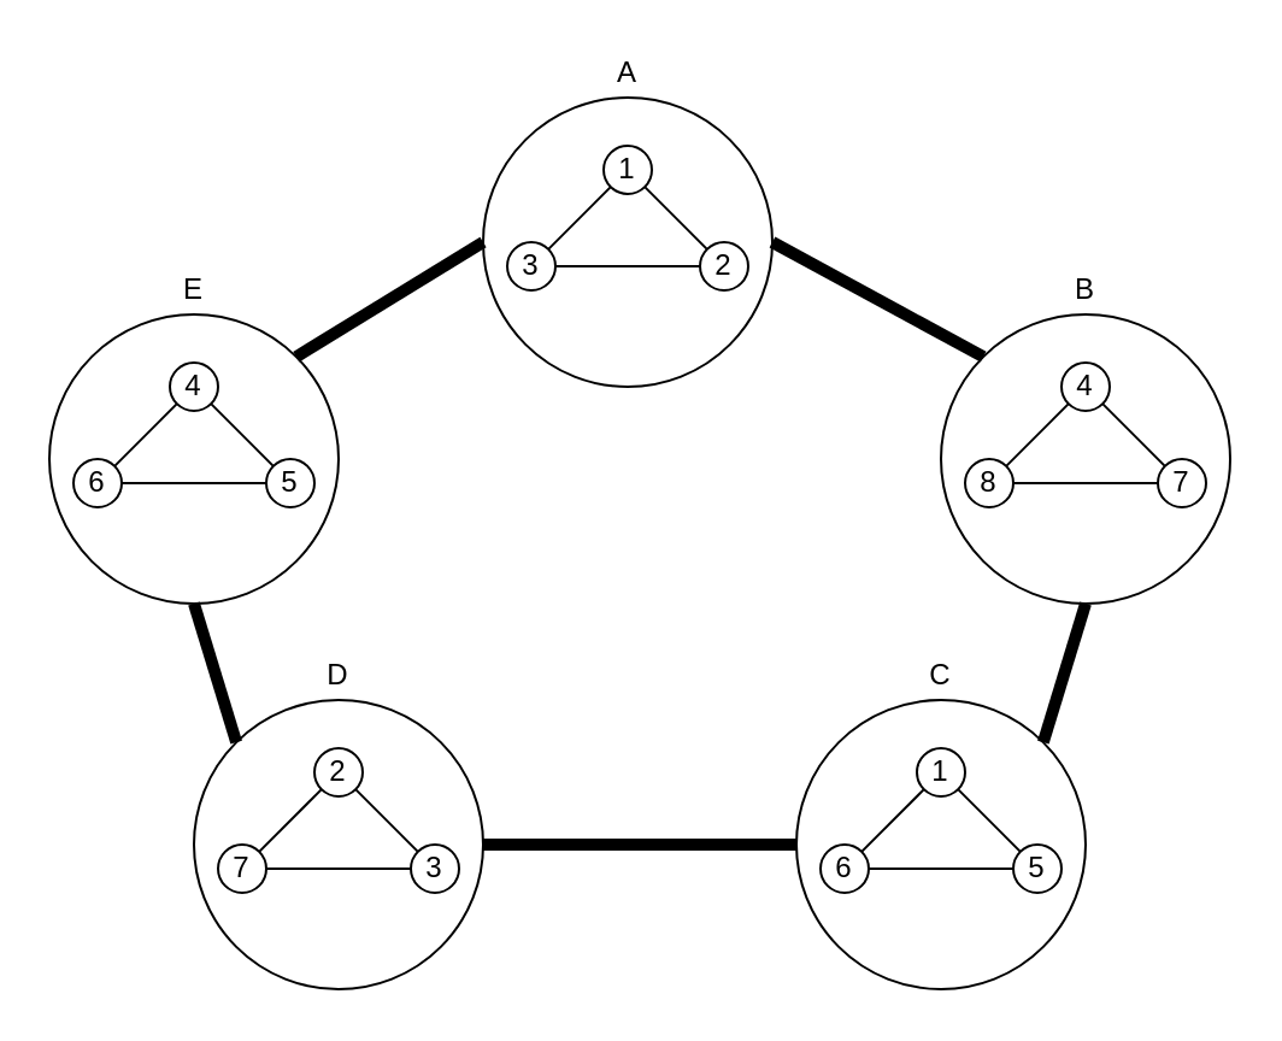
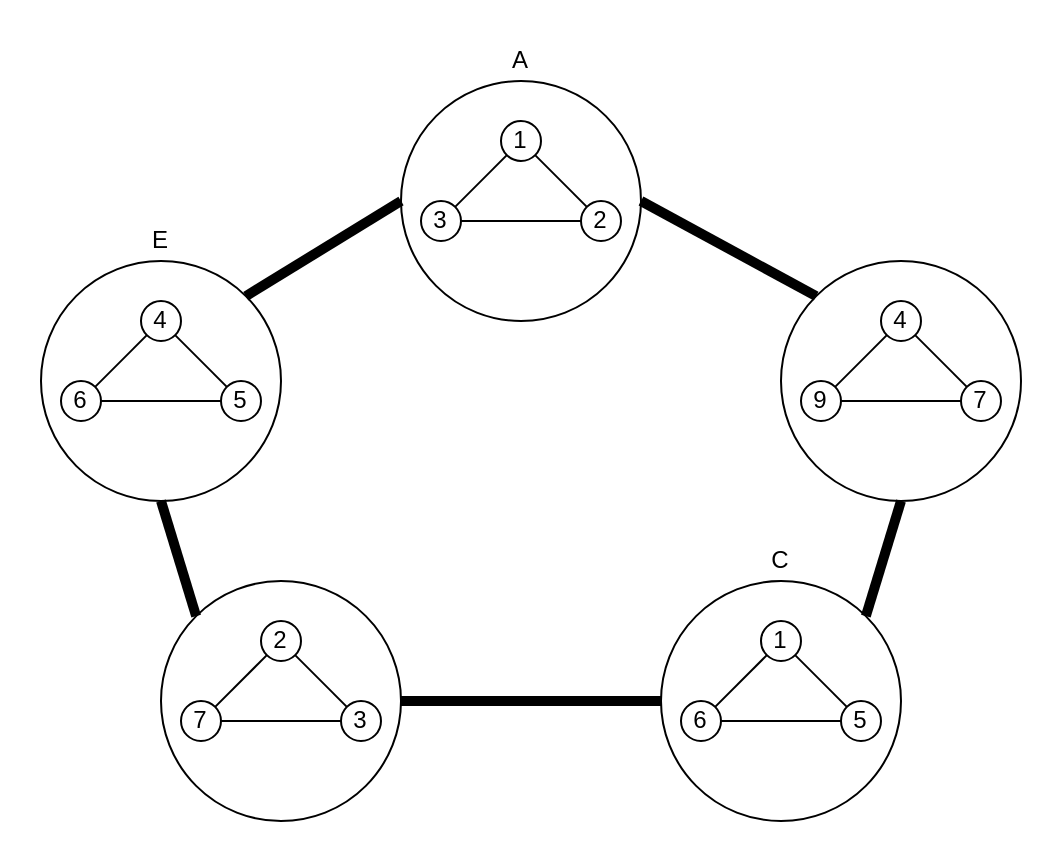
  <mxCell id="0" />
  <mxCell id="1" parent="0" />
  <mxCell id="2" style="edgeStyle=none;rounded=0;orthogonalLoop=1;jettySize=auto;html=1;exitX=1;exitY=0.5;exitDx=0;exitDy=0;entryX=0;entryY=0;entryDx=0;entryDy=0;endArrow=none;endFill=0;strokeWidth=5;" edge="1" parent="1" source="3"><mxGeometry relative="1" as="geometry"><mxPoint x="407.574" y="147.574" as="targetPoint" /></mxGeometry></mxCell>
  <mxCell id="3" value="" style="ellipse;whiteSpace=wrap;html=1;aspect=fixed;fillColor=none;" vertex="1" parent="1"><mxGeometry x="200" y="40" width="120" height="120" as="geometry" /></mxCell>
  <mxCell id="4" style="rounded=0;orthogonalLoop=1;jettySize=auto;html=1;exitX=0;exitY=1;exitDx=0;exitDy=0;entryX=1;entryY=0;entryDx=0;entryDy=0;endArrow=none;endFill=0;" edge="1" parent="1" source="6" target="8"><mxGeometry relative="1" as="geometry" /></mxCell>
  <mxCell id="5" style="edgeStyle=none;rounded=0;orthogonalLoop=1;jettySize=auto;html=1;exitX=1;exitY=1;exitDx=0;exitDy=0;entryX=0;entryY=0;entryDx=0;entryDy=0;endArrow=none;endFill=0;" edge="1" parent="1" source="6" target="9"><mxGeometry relative="1" as="geometry" /></mxCell>
  <mxCell id="6" value="1" style="ellipse;whiteSpace=wrap;html=1;aspect=fixed;" vertex="1" parent="1"><mxGeometry x="250" y="60" width="20" height="20" as="geometry" /></mxCell>
  <mxCell id="7" style="edgeStyle=none;rounded=0;orthogonalLoop=1;jettySize=auto;html=1;exitX=1;exitY=0.5;exitDx=0;exitDy=0;entryX=0;entryY=0.5;entryDx=0;entryDy=0;endArrow=none;endFill=0;" edge="1" parent="1" source="8" target="9"><mxGeometry relative="1" as="geometry" /></mxCell>
  <mxCell id="8" value="3" style="ellipse;whiteSpace=wrap;html=1;aspect=fixed;" vertex="1" parent="1"><mxGeometry x="210" y="100" width="20" height="20" as="geometry" /></mxCell>
  <mxCell id="9" value="2" style="ellipse;whiteSpace=wrap;html=1;aspect=fixed;" vertex="1" parent="1"><mxGeometry x="290" y="100" width="20" height="20" as="geometry" /></mxCell>
  <mxCell id="10" style="edgeStyle=none;rounded=0;orthogonalLoop=1;jettySize=auto;html=1;exitX=0;exitY=0;exitDx=0;exitDy=0;entryX=0.5;entryY=1;entryDx=0;entryDy=0;endArrow=none;endFill=0;strokeWidth=5;" edge="1" parent="1" source="12"><mxGeometry relative="1" as="geometry"><mxPoint x="80" y="250" as="targetPoint" /></mxGeometry></mxCell>
  <mxCell id="11" style="edgeStyle=none;rounded=0;orthogonalLoop=1;jettySize=auto;html=1;exitX=1;exitY=0.5;exitDx=0;exitDy=0;entryX=0;entryY=0.5;entryDx=0;entryDy=0;endArrow=none;endFill=0;strokeWidth=5;" edge="1" parent="1" source="12" target="19"><mxGeometry relative="1" as="geometry" /></mxCell>
  <mxCell id="12" value="" style="ellipse;whiteSpace=wrap;html=1;aspect=fixed;fillColor=none;" vertex="1" parent="1"><mxGeometry x="80" y="290" width="120" height="120" as="geometry" /></mxCell>
  <mxCell id="13" style="rounded=0;orthogonalLoop=1;jettySize=auto;html=1;exitX=0;exitY=1;exitDx=0;exitDy=0;entryX=1;entryY=0;entryDx=0;entryDy=0;endArrow=none;endFill=0;" edge="1" parent="1" source="15" target="17"><mxGeometry relative="1" as="geometry" /></mxCell>
  <mxCell id="14" style="edgeStyle=none;rounded=0;orthogonalLoop=1;jettySize=auto;html=1;exitX=1;exitY=1;exitDx=0;exitDy=0;entryX=0;entryY=0;entryDx=0;entryDy=0;endArrow=none;endFill=0;" edge="1" parent="1" source="15" target="18"><mxGeometry relative="1" as="geometry" /></mxCell>
  <mxCell id="15" value="2" style="ellipse;whiteSpace=wrap;html=1;aspect=fixed;" vertex="1" parent="1"><mxGeometry x="130" y="310" width="20" height="20" as="geometry" /></mxCell>
  <mxCell id="16" style="edgeStyle=none;rounded=0;orthogonalLoop=1;jettySize=auto;html=1;exitX=1;exitY=0.5;exitDx=0;exitDy=0;entryX=0;entryY=0.5;entryDx=0;entryDy=0;endArrow=none;endFill=0;" edge="1" parent="1" source="17" target="18"><mxGeometry relative="1" as="geometry" /></mxCell>
  <mxCell id="17" value="7" style="ellipse;whiteSpace=wrap;html=1;aspect=fixed;" vertex="1" parent="1"><mxGeometry x="90" y="350" width="20" height="20" as="geometry" /></mxCell>
  <mxCell id="18" value="3" style="ellipse;whiteSpace=wrap;html=1;aspect=fixed;" vertex="1" parent="1"><mxGeometry x="170" y="350" width="20" height="20" as="geometry" /></mxCell>
  <mxCell id="19" value="" style="ellipse;whiteSpace=wrap;html=1;aspect=fixed;fillColor=none;" vertex="1" parent="1"><mxGeometry x="330" y="290" width="120" height="120" as="geometry" /></mxCell>
  <mxCell id="20" style="rounded=0;orthogonalLoop=1;jettySize=auto;html=1;exitX=0;exitY=1;exitDx=0;exitDy=0;entryX=1;entryY=0;entryDx=0;entryDy=0;endArrow=none;endFill=0;" edge="1" parent="1" source="22" target="24"><mxGeometry relative="1" as="geometry" /></mxCell>
  <mxCell id="21" style="edgeStyle=none;rounded=0;orthogonalLoop=1;jettySize=auto;html=1;exitX=1;exitY=1;exitDx=0;exitDy=0;entryX=0;entryY=0;entryDx=0;entryDy=0;endArrow=none;endFill=0;" edge="1" parent="1" source="22" target="25"><mxGeometry relative="1" as="geometry" /></mxCell>
  <mxCell id="22" value="1" style="ellipse;whiteSpace=wrap;html=1;aspect=fixed;" vertex="1" parent="1"><mxGeometry x="380" y="310" width="20" height="20" as="geometry" /></mxCell>
  <mxCell id="23" style="edgeStyle=none;rounded=0;orthogonalLoop=1;jettySize=auto;html=1;exitX=1;exitY=0.5;exitDx=0;exitDy=0;entryX=0;entryY=0.5;entryDx=0;entryDy=0;endArrow=none;endFill=0;" edge="1" parent="1" source="24" target="25"><mxGeometry relative="1" as="geometry" /></mxCell>
  <mxCell id="24" value="6" style="ellipse;whiteSpace=wrap;html=1;aspect=fixed;" vertex="1" parent="1"><mxGeometry x="340" y="350" width="20" height="20" as="geometry" /></mxCell>
  <mxCell id="25" value="5" style="ellipse;whiteSpace=wrap;html=1;aspect=fixed;" vertex="1" parent="1"><mxGeometry x="420" y="350" width="20" height="20" as="geometry" /></mxCell>
  <mxCell id="26" style="edgeStyle=none;rounded=0;orthogonalLoop=1;jettySize=auto;html=1;exitX=1;exitY=0;exitDx=0;exitDy=0;entryX=0;entryY=0.5;entryDx=0;entryDy=0;endArrow=none;endFill=0;strokeWidth=5;" edge="1" parent="1" target="3"><mxGeometry relative="1" as="geometry"><mxPoint x="122.426" y="147.574" as="sourcePoint" /></mxGeometry></mxCell>
  <mxCell id="27" style="edgeStyle=none;rounded=0;orthogonalLoop=1;jettySize=auto;html=1;exitX=0.5;exitY=1;exitDx=0;exitDy=0;entryX=1;entryY=0;entryDx=0;entryDy=0;endArrow=none;endFill=0;strokeWidth=5;" edge="1" parent="1" target="19"><mxGeometry relative="1" as="geometry"><mxPoint x="450" y="250" as="sourcePoint" /></mxGeometry></mxCell>
  <mxCell id="28" value="A" style="text;html=1;strokeColor=none;fillColor=none;align=center;verticalAlign=middle;whiteSpace=wrap;rounded=0;" vertex="1" parent="1"><mxGeometry x="240" y="20" width="40" height="20" as="geometry" /></mxCell>
  <mxCell id="29" value="C" style="text;html=1;strokeColor=none;fillColor=none;align=center;verticalAlign=middle;whiteSpace=wrap;rounded=0;" vertex="1" parent="1"><mxGeometry x="370" y="270" width="40" height="20" as="geometry" /></mxCell>
- <mxCell id="30" value="D" style="text;html=1;strokeColor=none;fillColor=none;align=center;verticalAlign=middle;whiteSpace=wrap;rounded=0;" vertex="1" parent="1"><mxGeometry x="120" y="270" width="40" height="20" as="geometry" /></mxCell>
  <mxCell id="31" value="E" style="text;html=1;strokeColor=none;fillColor=none;align=center;verticalAlign=middle;whiteSpace=wrap;rounded=0;" vertex="1" parent="1"><mxGeometry x="60" y="110" width="40" height="20" as="geometry" /></mxCell>
  <mxCell id="32" value="" style="ellipse;whiteSpace=wrap;html=1;aspect=fixed;fillColor=none;" vertex="1" parent="1"><mxGeometry x="20" y="130" width="120" height="120" as="geometry" /></mxCell>
  <mxCell id="33" style="rounded=0;orthogonalLoop=1;jettySize=auto;html=1;exitX=0;exitY=1;exitDx=0;exitDy=0;entryX=1;entryY=0;entryDx=0;entryDy=0;endArrow=none;endFill=0;" edge="1" parent="1" source="35" target="37"><mxGeometry relative="1" as="geometry" /></mxCell>
  <mxCell id="34" style="edgeStyle=none;rounded=0;orthogonalLoop=1;jettySize=auto;html=1;exitX=1;exitY=1;exitDx=0;exitDy=0;entryX=0;entryY=0;entryDx=0;entryDy=0;endArrow=none;endFill=0;" edge="1" parent="1" source="35" target="38"><mxGeometry relative="1" as="geometry" /></mxCell>
  <mxCell id="35" value="4" style="ellipse;whiteSpace=wrap;html=1;aspect=fixed;" vertex="1" parent="1"><mxGeometry x="70" y="150" width="20" height="20" as="geometry" /></mxCell>
  <mxCell id="36" style="edgeStyle=none;rounded=0;orthogonalLoop=1;jettySize=auto;html=1;exitX=1;exitY=0.5;exitDx=0;exitDy=0;entryX=0;entryY=0.5;entryDx=0;entryDy=0;endArrow=none;endFill=0;" edge="1" parent="1" source="37" target="38"><mxGeometry relative="1" as="geometry" /></mxCell>
  <mxCell id="37" value="6" style="ellipse;whiteSpace=wrap;html=1;aspect=fixed;" vertex="1" parent="1"><mxGeometry x="30" y="190" width="20" height="20" as="geometry" /></mxCell>
  <mxCell id="38" value="5" style="ellipse;whiteSpace=wrap;html=1;aspect=fixed;" vertex="1" parent="1"><mxGeometry x="110" y="190" width="20" height="20" as="geometry" /></mxCell>
  <mxCell id="39" value="" style="ellipse;whiteSpace=wrap;html=1;aspect=fixed;fillColor=none;" vertex="1" parent="1"><mxGeometry x="390" y="130" width="120" height="120" as="geometry" /></mxCell>
  <mxCell id="40" style="rounded=0;orthogonalLoop=1;jettySize=auto;html=1;exitX=0;exitY=1;exitDx=0;exitDy=0;entryX=1;entryY=0;entryDx=0;entryDy=0;endArrow=none;endFill=0;" edge="1" parent="1" source="42" target="44"><mxGeometry relative="1" as="geometry" /></mxCell>
  <mxCell id="41" style="edgeStyle=none;rounded=0;orthogonalLoop=1;jettySize=auto;html=1;exitX=1;exitY=1;exitDx=0;exitDy=0;entryX=0;entryY=0;entryDx=0;entryDy=0;endArrow=none;endFill=0;" edge="1" parent="1" source="42" target="45"><mxGeometry relative="1" as="geometry" /></mxCell>
  <mxCell id="42" value="4" style="ellipse;whiteSpace=wrap;html=1;aspect=fixed;" vertex="1" parent="1"><mxGeometry x="440" y="150" width="20" height="20" as="geometry" /></mxCell>
  <mxCell id="43" style="edgeStyle=none;rounded=0;orthogonalLoop=1;jettySize=auto;html=1;exitX=1;exitY=0.5;exitDx=0;exitDy=0;entryX=0;entryY=0.5;entryDx=0;entryDy=0;endArrow=none;endFill=0;" edge="1" parent="1" source="44" target="45"><mxGeometry relative="1" as="geometry" /></mxCell>
- <mxCell id="44" value="8" style="ellipse;whiteSpace=wrap;html=1;aspect=fixed;" vertex="1" parent="1"><mxGeometry x="400" y="190" width="20" height="20" as="geometry" /></mxCell>
+ <mxCell id="44" value="9" style="ellipse;whiteSpace=wrap;html=1;aspect=fixed;" vertex="1" parent="1"><mxGeometry x="400" y="190" width="20" height="20" as="geometry" /></mxCell>
  <mxCell id="45" value="7" style="ellipse;whiteSpace=wrap;html=1;aspect=fixed;" vertex="1" parent="1"><mxGeometry x="480" y="190" width="20" height="20" as="geometry" /></mxCell>
- <mxCell id="46" value="B" style="text;html=1;strokeColor=none;fillColor=none;align=center;verticalAlign=middle;whiteSpace=wrap;rounded=0;" vertex="1" parent="1"><mxGeometry x="430" y="110" width="40" height="20" as="geometry" /></mxCell>
